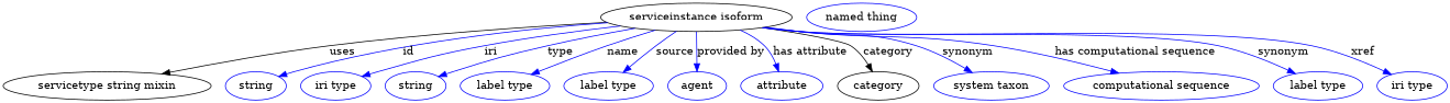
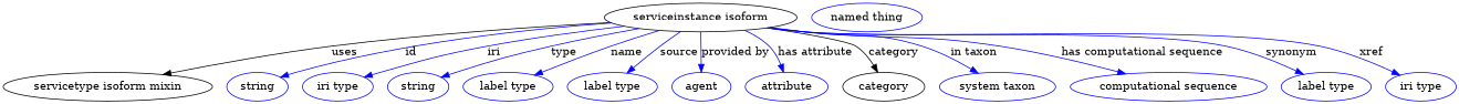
  digraph {
    fontname="DejaVu Serif"
    node [fontname="DejaVu Serif" color=blue]
    edge [fontname="DejaVu Serif" color=blue style=solid]
    n1 [height=0.5 label="serviceinstance isoform" width=3.358 color=""]
-   "servicetype isoform mixin" [height=0.5 width=3.6469 label="servicetype string mixin" color=""]
+   "servicetype isoform mixin" [height=0.5 width=3.6469 color=""]
    n3 [height=0.5 label=string width=1.0652]
    n4 [height=0.5 label="iri type" width=1.2277]
    n5 [height=0.5 label=string width=1.0652]
    n6 [height=0.5 label="label type" width=1.5707]
    n7 [height=0.5 label="label type" width=1.5707]
    n8 [height=0.5 label=agent width=1.0291]
    n9 [height=0.5 label=attribute width=1.4443]
    category [height=0.5 width=1.4263 color=""]
    n11 [height=0.5 label="system taxon" width=2.022]
    n12 [height=0.5 label="computational sequence" width=3.4303]
    n13 [height=0.5 label="label type" width=1.5707]
    n14 [height=0.5 label="iri type" width=1.2277]
    n15 [height=0.5 label="named thing" width=1.9318]
    n1 -> "servicetype isoform mixin" [label=uses color="" style=""]
    n1 -> n3 [label=id]
    n1 -> n4 [label=iri]
    n1 -> n5 [label=type]
    n1 -> n6 [label=name]
    n1 -> n7 [label=source]
    n1 -> n8 [label="provided by"]
    n1 -> n9 [label="has attribute"]
    n1 -> category [color=black label=category]
-   n1 -> n11 [label=synonym]
+   n1 -> n11 [label="in taxon"]
    n1 -> n12 [label="has computational sequence"]
    n1 -> n13 [label=synonym]
    n1 -> n14 [label=xref]
  }
